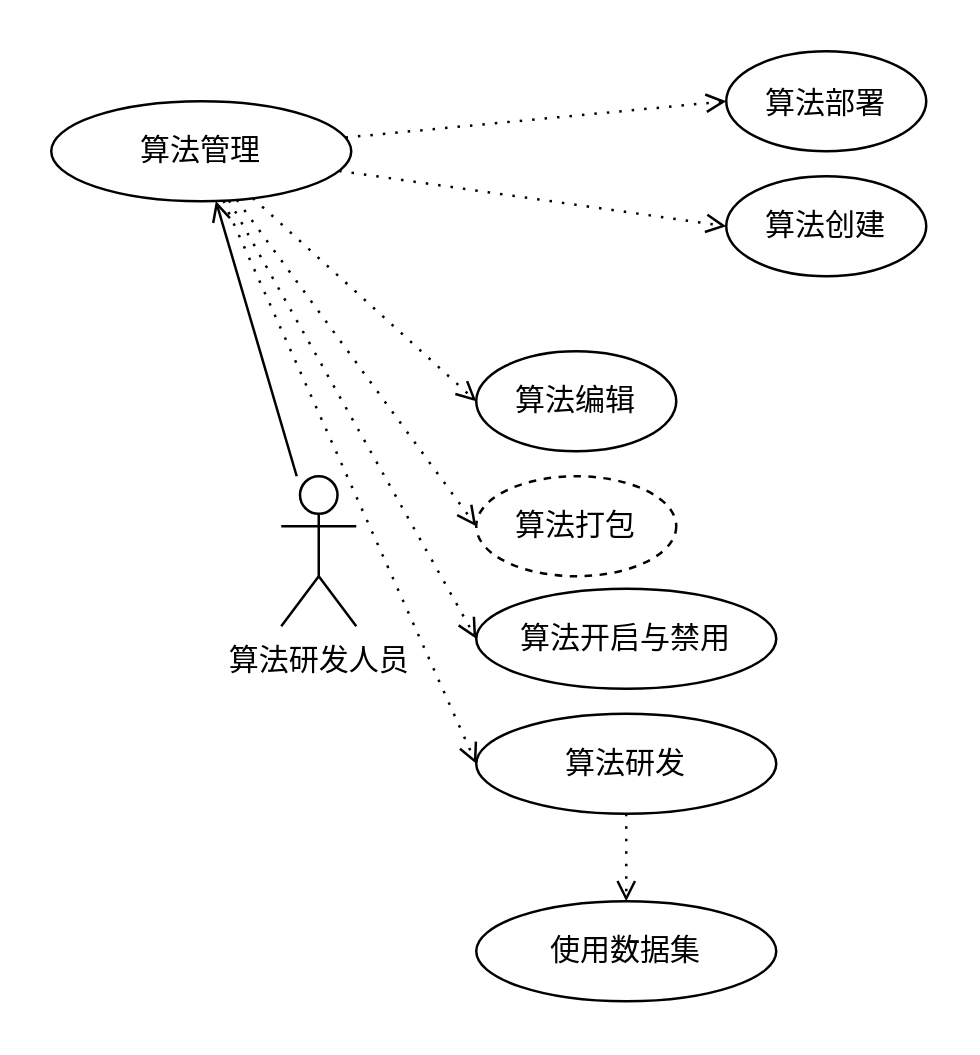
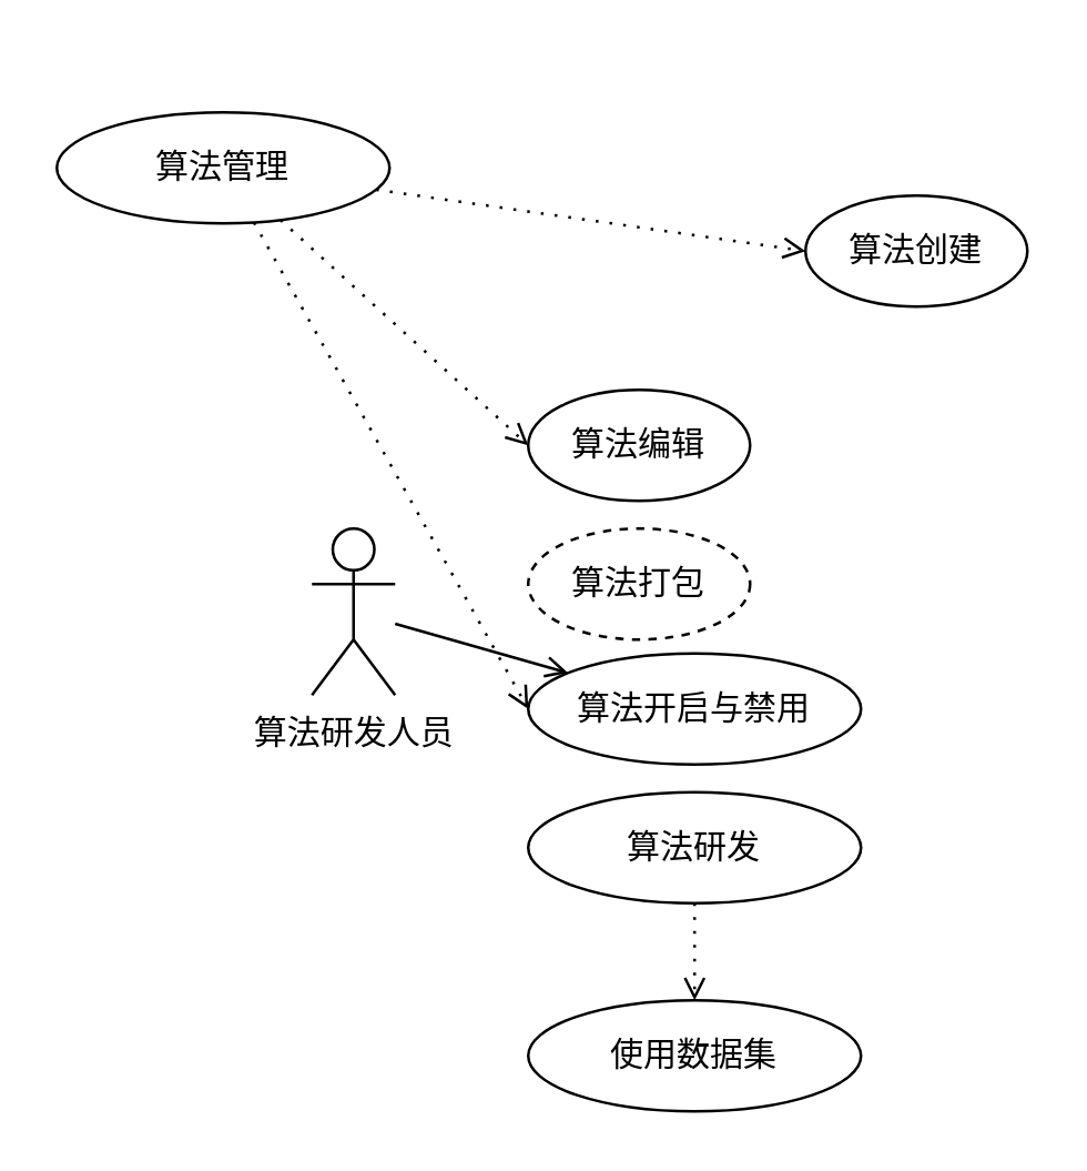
  <mxCell id="0" />
  <mxCell id="1" parent="0" />
- <mxCell id="2" value="" style="rounded=0;orthogonalLoop=1;jettySize=auto;html=1;endArrow=open;endFill=0;" parent="1" source="3" target="9" edge="1"><mxGeometry relative="1" as="geometry" /></mxCell>
+ <mxCell id="2" value="" style="rounded=0;orthogonalLoop=1;jettySize=auto;html=1;endArrow=open;endFill=0;" parent="1" source="3" target="14" edge="1"><mxGeometry relative="1" as="geometry" /></mxCell>
  <mxCell id="3" value="算法研发人员" style="shape=umlActor;verticalLabelPosition=bottom;verticalAlign=top;html=1;outlineConnect=0;" parent="1" vertex="1"><mxGeometry x="112" y="190" width="30" height="60" as="geometry" /></mxCell>
  <mxCell id="4" value="" style="rounded=0;orthogonalLoop=1;jettySize=auto;html=1;dashed=1;dashPattern=1 4;strokeWidth=1;jumpSize=6;endArrow=open;endFill=0;entryX=0;entryY=0.5;entryDx=0;entryDy=0;" parent="1" source="9" target="10" edge="1"><mxGeometry relative="1" as="geometry" /></mxCell>
  <mxCell id="5" value="" style="rounded=0;orthogonalLoop=1;jettySize=auto;html=1;dashed=1;dashPattern=1 4;strokeWidth=1;jumpSize=6;endArrow=open;endFill=0;entryX=0;entryY=0.5;entryDx=0;entryDy=0;" parent="1" source="9" target="11" edge="1"><mxGeometry relative="1" as="geometry" /></mxCell>
- <mxCell id="6" value="" style="rounded=0;orthogonalLoop=1;jettySize=auto;html=1;dashed=1;dashPattern=1 4;strokeWidth=1;jumpSize=6;endArrow=open;endFill=0;entryX=0;entryY=0.5;entryDx=0;entryDy=0;" parent="1" source="9" target="12" edge="1"><mxGeometry relative="1" as="geometry" /></mxCell>
- <mxCell id="7" value="" style="rounded=0;orthogonalLoop=1;jettySize=auto;html=1;dashed=1;dashPattern=1 4;strokeWidth=1;jumpSize=6;endArrow=open;endFill=0;entryX=0;entryY=0.5;entryDx=0;entryDy=0;" parent="1" source="9" target="13" edge="1"><mxGeometry relative="1" as="geometry" /></mxCell>
  <mxCell id="8" value="" style="rounded=0;orthogonalLoop=1;jettySize=auto;html=1;dashed=1;dashPattern=1 4;strokeWidth=1;jumpSize=6;endArrow=open;endFill=0;entryX=0;entryY=0.5;entryDx=0;entryDy=0;" parent="1" source="9" target="14" edge="1"><mxGeometry relative="1" as="geometry" /></mxCell>
  <mxCell id="9" value="算法管理" style="ellipse;whiteSpace=wrap;html=1;verticalAlign=middle;" parent="1" vertex="1"><mxGeometry x="20" y="40" width="120" height="40" as="geometry" /></mxCell>
  <mxCell id="10" value="算法创建" style="ellipse;whiteSpace=wrap;html=1;verticalAlign=middle;" parent="1" vertex="1"><mxGeometry x="290" y="70" width="80" height="40" as="geometry" /></mxCell>
  <mxCell id="11" value="算法编辑" style="ellipse;whiteSpace=wrap;html=1;verticalAlign=middle;" parent="1" vertex="1"><mxGeometry x="190" y="140" width="80" height="40" as="geometry" /></mxCell>
- <mxCell id="12" value="&lt;p style=&quot;line-height: 100%;&quot;&gt;算法部署&lt;/p&gt;" style="ellipse;whiteSpace=wrap;html=1;verticalAlign=middle;" parent="1" vertex="1"><mxGeometry x="290" y="20" width="80" height="40" as="geometry" /></mxCell>
  <mxCell id="13" value="算法打包" style="ellipse;whiteSpace=wrap;html=1;verticalAlign=middle;dashed=1;" parent="1" vertex="1"><mxGeometry x="190" y="190" width="80" height="40" as="geometry" /></mxCell>
  <mxCell id="14" value="算法开启与禁用" style="ellipse;whiteSpace=wrap;html=1;verticalAlign=middle;" parent="1" vertex="1"><mxGeometry x="190" y="235" width="120" height="40" as="geometry" /></mxCell>
- <mxCell id="15" value="" style="rounded=0;orthogonalLoop=1;jettySize=auto;html=1;dashed=1;dashPattern=1 4;strokeWidth=1;jumpSize=6;endArrow=open;endFill=0;entryX=0;entryY=0.5;entryDx=0;entryDy=0;" parent="1" source="9" target="16" edge="1"><mxGeometry relative="1" as="geometry"><mxPoint x="95" y="141" as="sourcePoint" /></mxGeometry></mxCell>
  <mxCell id="16" value="算法研发" style="ellipse;whiteSpace=wrap;html=1;verticalAlign=middle;" parent="1" vertex="1"><mxGeometry x="190" y="285" width="120" height="40" as="geometry" /></mxCell>
  <mxCell id="17" value="" style="rounded=0;orthogonalLoop=1;jettySize=auto;html=1;dashed=1;dashPattern=1 4;strokeWidth=1;jumpSize=6;endArrow=open;endFill=0;" parent="1" source="16" target="18" edge="1"><mxGeometry relative="1" as="geometry"><mxPoint x="20" y="325" as="sourcePoint" /></mxGeometry></mxCell>
  <mxCell id="18" value="使用数据集" style="ellipse;whiteSpace=wrap;html=1;verticalAlign=middle;" parent="1" vertex="1"><mxGeometry x="190" y="360" width="120" height="40" as="geometry" /></mxCell>
